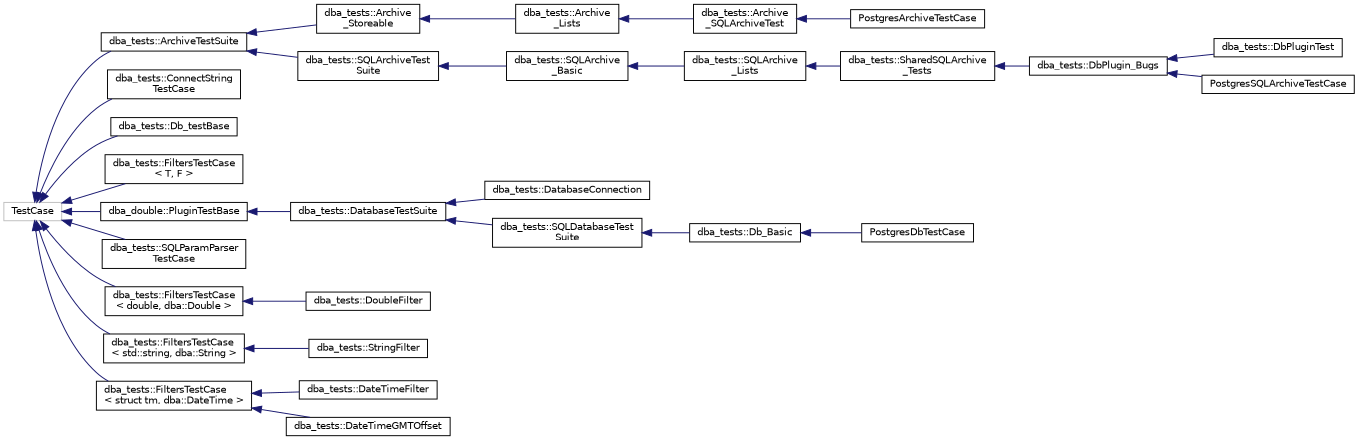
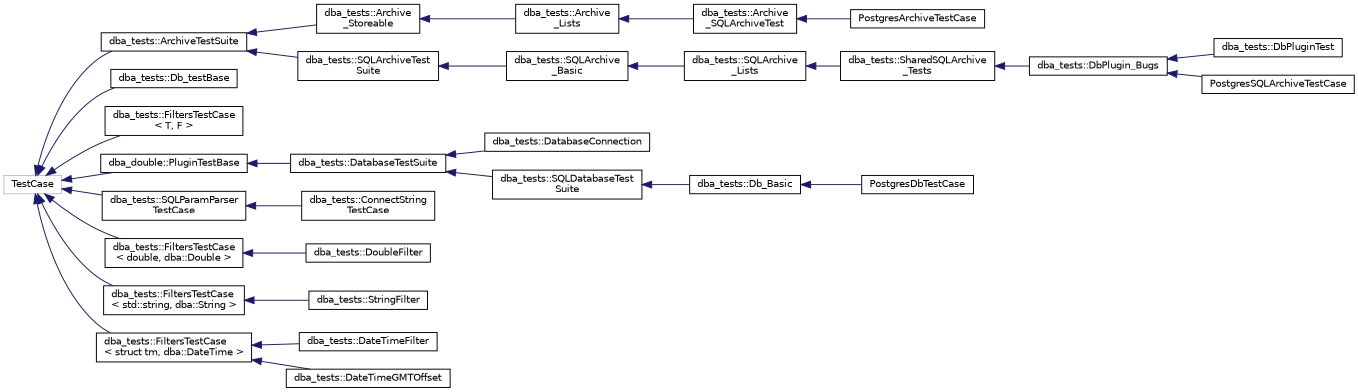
  digraph {
    rankdir=LR
    node [color=black fillcolor=white fontname=Helvetica fontsize=10 shape=record style=filled]
    edge [color=midnightblue dir=back fontname=Helvetica fontsize=10 labelfontname=Helvetica labelfontsize=10 style=solid]
    n1 [color=grey75 height=0.2 label=TestCase width=0.4]
    n2 [height=0.2 label="dba_tests::ArchiveTestSuite" width=0.4]
    n3 [height=0.2 label="dba_tests::ConnectString\lTestCase" width=0.4]
    n4 [height=0.2 label="dba_tests::Db_testBase" width=0.4]
    n5 [height=0.2 label="dba_tests::FiltersTestCase\l\< T, F \>" width=0.4]
    n6 [height=0.2 label="dba_double::PluginTestBase" width=0.4]
    n7 [height=0.2 label="dba_tests::SQLParamParser\lTestCase" width=0.4]
    n8 [height=0.2 label="dba_tests::FiltersTestCase\l\< double, dba::Double \>" width=0.4]
    n9 [height=0.2 label="dba_tests::FiltersTestCase\l\< std::string, dba::String \>" width=0.4]
    n10 [height=0.2 label="dba_tests::FiltersTestCase\l\< struct tm, dba::DateTime \>" width=0.4]
    n11 [height=0.2 label="dba_tests::Archive\l_Storeable" width=0.4]
    n12 [height=0.2 label="dba_tests::SQLArchiveTest\lSuite" width=0.4]
    n13 [height=0.2 label="dba_tests::DatabaseTestSuite" width=0.4]
    n14 [height=0.2 label="dba_tests::DoubleFilter" width=0.4]
    n15 [height=0.2 label="dba_tests::StringFilter" width=0.4]
    n16 [height=0.2 label="dba_tests::DateTimeFilter" width=0.4]
    n17 [height=0.2 label="dba_tests::DateTimeGMTOffset" width=0.4]
    n18 [height=0.2 label="dba_tests::Archive\l_Lists" width=0.4]
    n19 [height=0.2 label="dba_tests::SQLArchive\l_Basic" width=0.4]
    n20 [height=0.2 label="dba_tests::Archive\l_SQLArchiveTest" width=0.4]
    n21 [height=0.2 label=PostgresArchiveTestCase width=0.4]
    n22 [height=0.2 label="dba_tests::SQLArchive\l_Lists" width=0.4]
    n23 [height=0.2 label="dba_tests::SharedSQLArchive\l_Tests" width=0.4]
    n24 [height=0.2 label="dba_tests::DbPlugin_Bugs" width=0.4]
    n25 [height=0.2 label="dba_tests::DbPluginTest" width=0.4]
    n26 [height=0.2 label=PostgresSQLArchiveTestCase width=0.4]
    n27 [height=0.2 label="dba_tests::DatabaseConnection" width=0.4]
    n28 [height=0.2 label="dba_tests::SQLDatabaseTest\lSuite" width=0.4]
    n29 [height=0.2 label="dba_tests::Db_Basic" width=0.4]
    n30 [height=0.2 label=PostgresDbTestCase width=0.4]
    n1 -> n2
-   n1 -> n3
+   n7 -> n3
    n1 -> n4
    n1 -> n5
    n1 -> n6
    n1 -> n7
    n1 -> n8
    n1 -> n9
    n1 -> n10
    n2 -> n11
    n2 -> n12
    n6 -> n13
    n8 -> n14
    n9 -> n15
    n10 -> n16
    n10 -> n17
    n11 -> n18
    n12 -> n19
    n13 -> n27
    n13 -> n28
    n18 -> n20
    n19 -> n22
    n20 -> n21
    n22 -> n23
    n23 -> n24
    n24 -> n25
    n24 -> n26
    n28 -> n29
    n29 -> n30
  }
